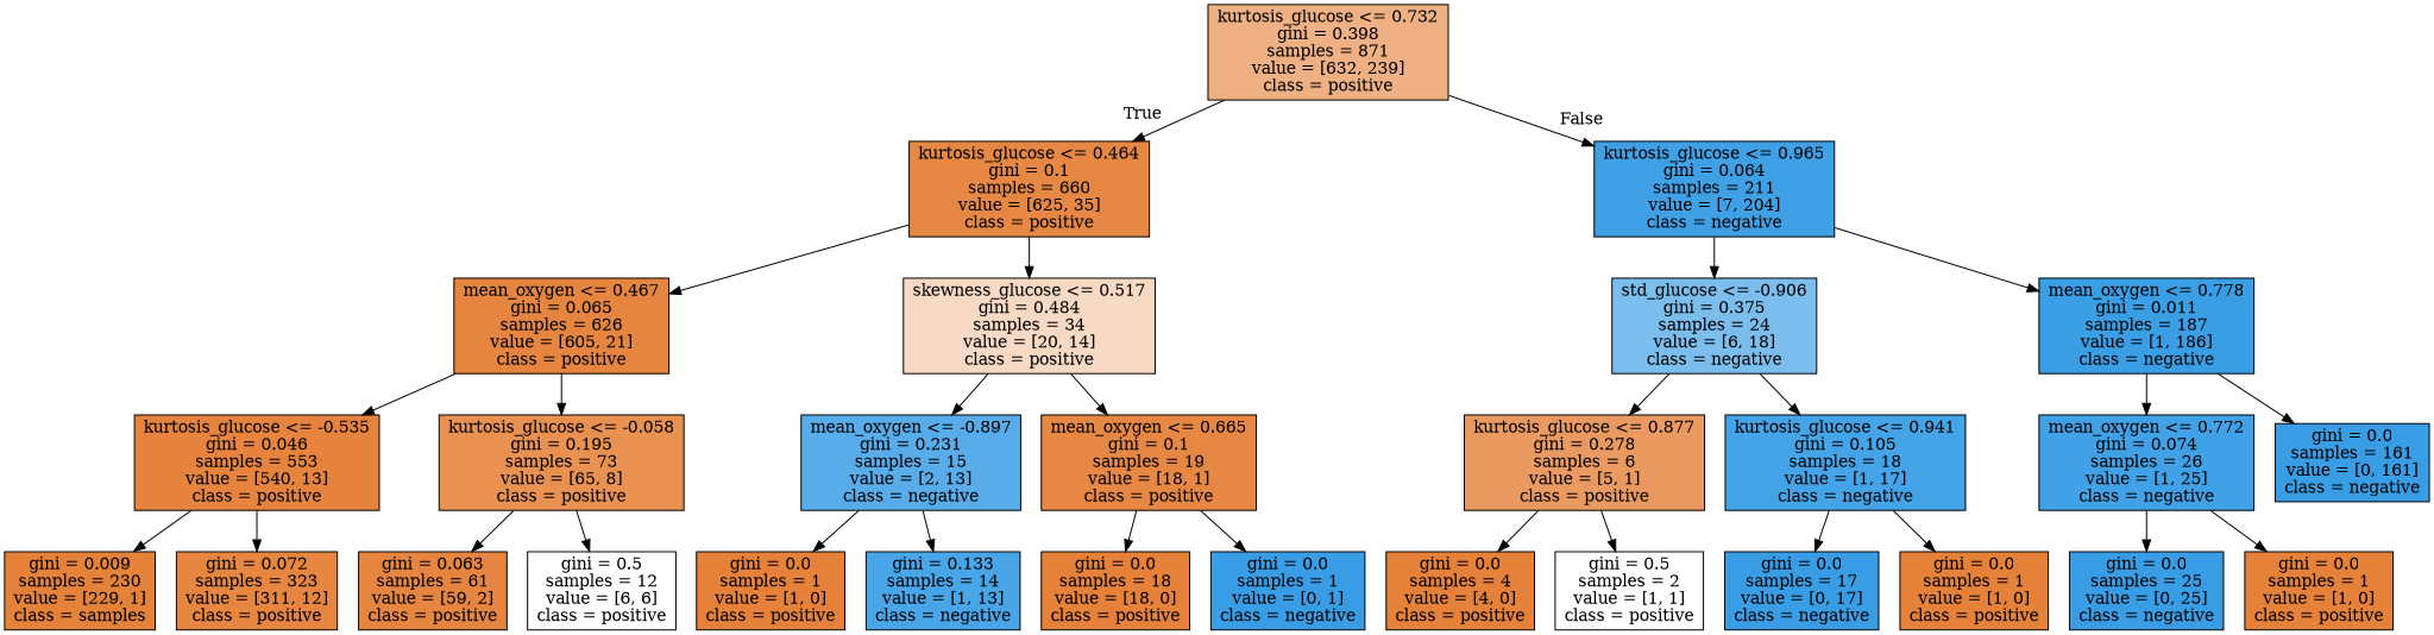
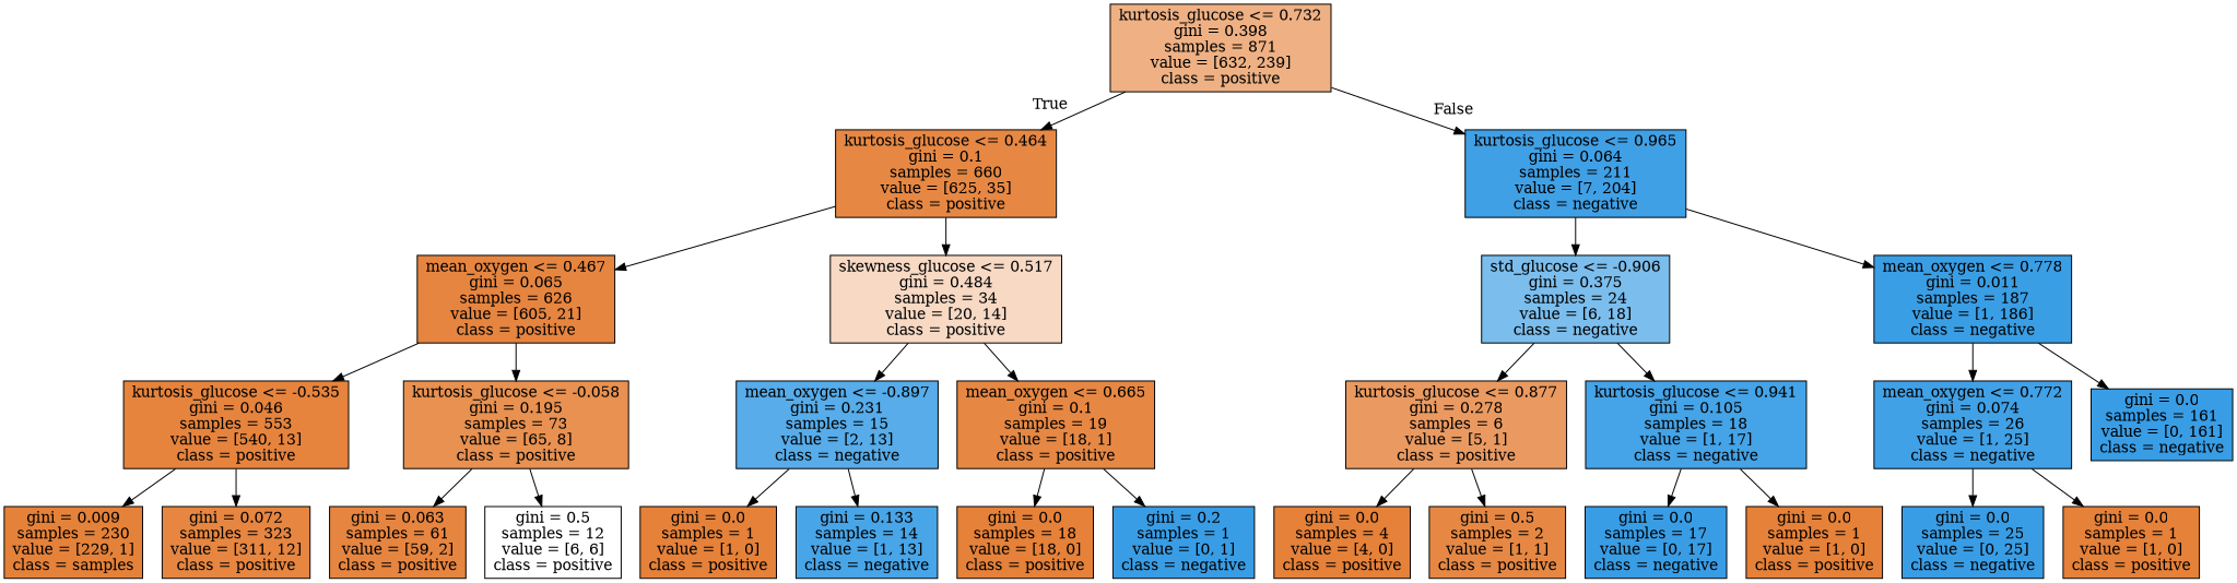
  digraph {
    fontname="DejaVu Serif"
    node [color=black fillcolor="#e58139" fontname="DejaVu Serif" shape=box style=filled]
    edge [fontname="DejaVu Serif"]
    n1 [fillcolor="#efb184" label="kurtosis_glucose <= 0.732\ngini = 0.398\nsamples = 871\nvalue = [632, 239]\nclass = positive"]
    n2 [fillcolor="#e68844" label="kurtosis_glucose <= 0.464\ngini = 0.1\nsamples = 660\nvalue = [625, 35]\nclass = positive"]
    n3 [fillcolor="#40a0e6" label="kurtosis_glucose <= 0.965\ngini = 0.064\nsamples = 211\nvalue = [7, 204]\nclass = negative"]
    n4 [fillcolor="#e68540" label="mean_oxygen <= 0.467\ngini = 0.065\nsamples = 626\nvalue = [605, 21]\nclass = positive"]
    n5 [fillcolor="#f7d9c4" label="skewness_glucose <= 0.517\ngini = 0.484\nsamples = 34\nvalue = [20, 14]\nclass = positive"]
    n6 [fillcolor="#7bbeee" label="std_glucose <= -0.906\ngini = 0.375\nsamples = 24\nvalue = [6, 18]\nclass = negative"]
    n7 [fillcolor="#3a9ee5" label="mean_oxygen <= 0.778\ngini = 0.011\nsamples = 187\nvalue = [1, 186]\nclass = negative"]
    n8 [fillcolor="#e6843e" label="kurtosis_glucose <= -0.535\ngini = 0.046\nsamples = 553\nvalue = [540, 13]\nclass = positive"]
    n9 [fillcolor="#e89151" label="kurtosis_glucose <= -0.058\ngini = 0.195\nsamples = 73\nvalue = [65, 8]\nclass = positive"]
    n10 [fillcolor="#57ace9" label="mean_oxygen <= -0.897\ngini = 0.231\nsamples = 15\nvalue = [2, 13]\nclass = negative"]
    n11 [fillcolor="#e68844" label="mean_oxygen <= 0.665\ngini = 0.1\nsamples = 19\nvalue = [18, 1]\nclass = positive"]
    n12 [fillcolor="#e5823a" label="gini = 0.009\nsamples = 230\nvalue = [229, 1]\nclass = samples"]
    n13 [fillcolor="#e68641" label="gini = 0.072\nsamples = 323\nvalue = [311, 12]\nclass = positive"]
    n14 [fillcolor="#e68540" label="gini = 0.063\nsamples = 61\nvalue = [59, 2]\nclass = positive"]
    n15 [fillcolor="#ffffff" label="gini = 0.5\nsamples = 12\nvalue = [6, 6]\nclass = positive"]
    n16 [label="gini = 0.0\nsamples = 1\nvalue = [1, 0]\nclass = positive"]
    n17 [fillcolor="#48a5e7" label="gini = 0.133\nsamples = 14\nvalue = [1, 13]\nclass = negative"]
    n18 [label="gini = 0.0\nsamples = 18\nvalue = [18, 0]\nclass = positive"]
-   n19 [fillcolor="#399de5" label="gini = 0.0\nsamples = 1\nvalue = [0, 1]\nclass = negative"]
+   n19 [fillcolor="#399de5" label="gini = 0.2\nsamples = 1\nvalue = [0, 1]\nclass = negative"]
    n20 [fillcolor="#ea9a61" label="kurtosis_glucose <= 0.877\ngini = 0.278\nsamples = 6\nvalue = [5, 1]\nclass = positive"]
    n21 [fillcolor="#45a3e7" label="kurtosis_glucose <= 0.941\ngini = 0.105\nsamples = 18\nvalue = [1, 17]\nclass = negative"]
    n22 [fillcolor="#41a1e6" label="mean_oxygen <= 0.772\ngini = 0.074\nsamples = 26\nvalue = [1, 25]\nclass = negative"]
    n23 [fillcolor="#399de5" label="gini = 0.0\nsamples = 161\nvalue = [0, 161]\nclass = negative"]
    n24 [label="gini = 0.0\nsamples = 4\nvalue = [4, 0]\nclass = positive"]
-   n25 [fillcolor="#ffffff" label="gini = 0.5\nsamples = 2\nvalue = [1, 1]\nclass = positive"]
+   n25 [fillcolor="#e68844" label="gini = 0.5\nsamples = 2\nvalue = [1, 1]\nclass = positive"]
    n26 [fillcolor="#399de5" label="gini = 0.0\nsamples = 17\nvalue = [0, 17]\nclass = negative"]
    n27 [label="gini = 0.0\nsamples = 1\nvalue = [1, 0]\nclass = positive"]
    n28 [fillcolor="#399de5" label="gini = 0.0\nsamples = 25\nvalue = [0, 25]\nclass = negative"]
    n29 [label="gini = 0.0\nsamples = 1\nvalue = [1, 0]\nclass = positive"]
    n1 -> n2 [headlabel=True labelangle=45 labeldistance=2.5]
    n1 -> n3 [headlabel=False labelangle=-45 labeldistance=2.5]
    n2 -> n4
    n2 -> n5
    n3 -> n6
    n3 -> n7
    n4 -> n8
    n4 -> n9
    n5 -> n10
    n5 -> n11
    n6 -> n20
    n6 -> n21
    n7 -> n22
    n7 -> n23
    n8 -> n12
    n8 -> n13
    n9 -> n14
    n9 -> n15
    n10 -> n16
    n10 -> n17
    n11 -> n18
    n11 -> n19
    n20 -> n24
    n20 -> n25
    n21 -> n26
    n21 -> n27
    n22 -> n28
    n22 -> n29
  }
